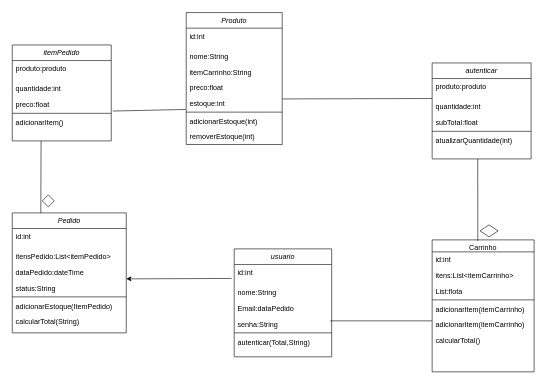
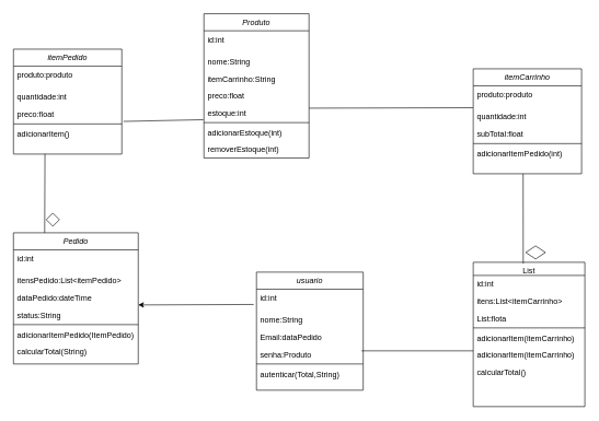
  <mxCell id="0" />
  <mxCell id="1" parent="0" />
  <mxCell id="2" value="Produto" style="swimlane;fontStyle=2;align=center;verticalAlign=top;childLayout=stackLayout;horizontal=1;startSize=26;horizontalStack=0;resizeParent=1;resizeLast=0;collapsible=1;marginBottom=0;rounded=0;shadow=0;strokeWidth=1;" parent="1" vertex="1"><mxGeometry x="310" y="20" width="160" height="220" as="geometry"><mxRectangle x="230" y="140" width="160" height="26" as="alternateBounds" /></mxGeometry></mxCell>
  <mxCell id="3" value="id:int" style="text;align=left;verticalAlign=top;spacingLeft=4;spacingRight=4;overflow=hidden;rotatable=0;points=[[0,0.5],[1,0.5]];portConstraint=eastwest;rounded=0;shadow=0;html=0;" parent="2" vertex="1"><mxGeometry y="26" width="160" height="34" as="geometry" /></mxCell>
  <mxCell id="4" value="nome:String" style="text;align=left;verticalAlign=top;spacingLeft=4;spacingRight=4;overflow=hidden;rotatable=0;points=[[0,0.5],[1,0.5]];portConstraint=eastwest;rounded=0;shadow=0;html=0;" parent="2" vertex="1"><mxGeometry y="60" width="160" height="26" as="geometry" /></mxCell>
  <mxCell id="5" value="itemCarrinho:String" style="text;align=left;verticalAlign=top;spacingLeft=4;spacingRight=4;overflow=hidden;rotatable=0;points=[[0,0.5],[1,0.5]];portConstraint=eastwest;rounded=0;shadow=0;html=0;" vertex="1" parent="2"><mxGeometry y="86" width="160" height="26" as="geometry" /></mxCell>
  <mxCell id="6" value="preco:float" style="text;align=left;verticalAlign=top;spacingLeft=4;spacingRight=4;overflow=hidden;rotatable=0;points=[[0,0.5],[1,0.5]];portConstraint=eastwest;rounded=0;shadow=0;html=0;" vertex="1" parent="2"><mxGeometry y="112" width="160" height="26" as="geometry" /></mxCell>
  <mxCell id="7" value="estoque:int" style="text;align=left;verticalAlign=top;spacingLeft=4;spacingRight=4;overflow=hidden;rotatable=0;points=[[0,0.5],[1,0.5]];portConstraint=eastwest;rounded=0;shadow=0;html=0;" vertex="1" parent="2"><mxGeometry y="138" width="160" height="26" as="geometry" /></mxCell>
  <mxCell id="8" value="" style="line;html=1;strokeWidth=1;align=left;verticalAlign=middle;spacingTop=-1;spacingLeft=3;spacingRight=3;rotatable=0;labelPosition=right;points=[];portConstraint=eastwest;" vertex="1" parent="2"><mxGeometry y="164" width="160" height="4" as="geometry" /></mxCell>
  <mxCell id="9" value="adicionarEstoque(int)" style="text;align=left;verticalAlign=top;spacingLeft=4;spacingRight=4;overflow=hidden;rotatable=0;points=[[0,0.5],[1,0.5]];portConstraint=eastwest;rounded=0;shadow=0;html=0;" vertex="1" parent="2"><mxGeometry y="168" width="160" height="26" as="geometry" /></mxCell>
  <mxCell id="10" value="removerEstoque(int)" style="text;align=left;verticalAlign=top;spacingLeft=4;spacingRight=4;overflow=hidden;rotatable=0;points=[[0,0.5],[1,0.5]];portConstraint=eastwest;rounded=0;shadow=0;html=0;" vertex="1" parent="2"><mxGeometry y="194" width="160" height="26" as="geometry" /></mxCell>
- <mxCell id="11" value="Carrinho" style="swimlane;fontStyle=0;align=center;verticalAlign=top;childLayout=stackLayout;horizontal=1;startSize=20;horizontalStack=0;resizeParent=1;resizeLast=0;collapsible=1;marginBottom=0;rounded=0;shadow=0;strokeWidth=1;" parent="1" vertex="1"><mxGeometry x="720" y="399" width="170" height="220" as="geometry"><mxRectangle x="130" y="380" width="160" height="26" as="alternateBounds" /></mxGeometry></mxCell>
+ <mxCell id="11" value="List" style="swimlane;fontStyle=0;align=center;verticalAlign=top;childLayout=stackLayout;horizontal=1;startSize=20;horizontalStack=0;resizeParent=1;resizeLast=0;collapsible=1;marginBottom=0;rounded=0;shadow=0;strokeWidth=1;" parent="1" vertex="1"><mxGeometry x="720" y="399" width="170" height="220" as="geometry"><mxRectangle x="130" y="380" width="160" height="26" as="alternateBounds" /></mxGeometry></mxCell>
  <mxCell id="12" value="id:int" style="text;align=left;verticalAlign=top;spacingLeft=4;spacingRight=4;overflow=hidden;rotatable=0;points=[[0,0.5],[1,0.5]];portConstraint=eastwest;" parent="11" vertex="1"><mxGeometry y="20" width="170" height="26" as="geometry" /></mxCell>
  <mxCell id="13" value="itens:List&lt;itemCarrinho&gt;" style="text;align=left;verticalAlign=top;spacingLeft=4;spacingRight=4;overflow=hidden;rotatable=0;points=[[0,0.5],[1,0.5]];portConstraint=eastwest;rounded=0;shadow=0;html=0;" parent="11" vertex="1"><mxGeometry y="46" width="170" height="26" as="geometry" /></mxCell>
  <mxCell id="14" value="List:flota" style="text;align=left;verticalAlign=top;spacingLeft=4;spacingRight=4;overflow=hidden;rotatable=0;points=[[0,0.5],[1,0.5]];portConstraint=eastwest;rounded=0;shadow=0;html=0;" vertex="1" parent="11"><mxGeometry y="72" width="170" height="26" as="geometry" /></mxCell>
  <mxCell id="15" value="" style="line;html=1;strokeWidth=1;align=left;verticalAlign=middle;spacingTop=-1;spacingLeft=3;spacingRight=3;rotatable=0;labelPosition=right;points=[];portConstraint=eastwest;" vertex="1" parent="11"><mxGeometry y="98" width="170" height="4" as="geometry" /></mxCell>
  <mxCell id="16" value="adicionarItem(itemCarrinho)" style="text;align=left;verticalAlign=top;spacingLeft=4;spacingRight=4;overflow=hidden;rotatable=0;points=[[0,0.5],[1,0.5]];portConstraint=eastwest;rounded=0;shadow=0;html=0;" vertex="1" parent="11"><mxGeometry y="102" width="170" height="26" as="geometry" /></mxCell>
  <mxCell id="17" value="adicionarItem(itemCarrinho)" style="text;align=left;verticalAlign=top;spacingLeft=4;spacingRight=4;overflow=hidden;rotatable=0;points=[[0,0.5],[1,0.5]];portConstraint=eastwest;rounded=0;shadow=0;html=0;" vertex="1" parent="11"><mxGeometry y="128" width="170" height="26" as="geometry" /></mxCell>
  <mxCell id="18" value="calcularTotal()" style="text;align=left;verticalAlign=top;spacingLeft=4;spacingRight=4;overflow=hidden;rotatable=0;points=[[0,0.5],[1,0.5]];portConstraint=eastwest;rounded=0;shadow=0;html=0;" vertex="1" parent="11"><mxGeometry y="154" width="170" height="26" as="geometry" /></mxCell>
- <mxCell id="19" value="autenticar" style="swimlane;fontStyle=2;align=center;verticalAlign=top;childLayout=stackLayout;horizontal=1;startSize=26;horizontalStack=0;resizeParent=1;resizeLast=0;collapsible=1;marginBottom=0;rounded=0;shadow=0;strokeWidth=1;" vertex="1" parent="1"><mxGeometry x="720" y="104" width="165" height="160" as="geometry"><mxRectangle x="230" y="140" width="160" height="26" as="alternateBounds" /></mxGeometry></mxCell>
+ <mxCell id="19" value="itemCarrinho" style="swimlane;fontStyle=2;align=center;verticalAlign=top;childLayout=stackLayout;horizontal=1;startSize=26;horizontalStack=0;resizeParent=1;resizeLast=0;collapsible=1;marginBottom=0;rounded=0;shadow=0;strokeWidth=1;" vertex="1" parent="1"><mxGeometry x="720" y="104" width="165" height="160" as="geometry"><mxRectangle x="230" y="140" width="160" height="26" as="alternateBounds" /></mxGeometry></mxCell>
  <mxCell id="20" value="produto:produto" style="text;align=left;verticalAlign=top;spacingLeft=4;spacingRight=4;overflow=hidden;rotatable=0;points=[[0,0.5],[1,0.5]];portConstraint=eastwest;rounded=0;shadow=0;html=0;" vertex="1" parent="19"><mxGeometry y="26" width="165" height="34" as="geometry" /></mxCell>
  <mxCell id="21" value="quantidade:int" style="text;align=left;verticalAlign=top;spacingLeft=4;spacingRight=4;overflow=hidden;rotatable=0;points=[[0,0.5],[1,0.5]];portConstraint=eastwest;rounded=0;shadow=0;html=0;" vertex="1" parent="19"><mxGeometry y="60" width="165" height="26" as="geometry" /></mxCell>
  <mxCell id="22" value="subTotal:float" style="text;align=left;verticalAlign=top;spacingLeft=4;spacingRight=4;overflow=hidden;rotatable=0;points=[[0,0.5],[1,0.5]];portConstraint=eastwest;rounded=0;shadow=0;html=0;" vertex="1" parent="19"><mxGeometry y="86" width="165" height="26" as="geometry" /></mxCell>
  <mxCell id="23" value="" style="line;html=1;strokeWidth=1;align=left;verticalAlign=middle;spacingTop=-1;spacingLeft=3;spacingRight=3;rotatable=0;labelPosition=right;points=[];portConstraint=eastwest;" vertex="1" parent="19"><mxGeometry y="112" width="165" height="4" as="geometry" /></mxCell>
- <mxCell id="24" value="atualizarQuantidade(int)" style="text;align=left;verticalAlign=top;spacingLeft=4;spacingRight=4;overflow=hidden;rotatable=0;points=[[0,0.5],[1,0.5]];portConstraint=eastwest;rounded=0;shadow=0;html=0;" vertex="1" parent="19"><mxGeometry y="116" width="165" height="26" as="geometry" /></mxCell>
+ <mxCell id="24" value="adicionarItemPedido(int)" style="text;align=left;verticalAlign=top;spacingLeft=4;spacingRight=4;overflow=hidden;rotatable=0;points=[[0,0.5],[1,0.5]];portConstraint=eastwest;rounded=0;shadow=0;html=0;" vertex="1" parent="19"><mxGeometry y="116" width="165" height="26" as="geometry" /></mxCell>
  <mxCell id="25" value="Pedido" style="swimlane;fontStyle=2;align=center;verticalAlign=top;childLayout=stackLayout;horizontal=1;startSize=26;horizontalStack=0;resizeParent=1;resizeLast=0;collapsible=1;marginBottom=0;rounded=0;shadow=0;strokeWidth=1;" vertex="1" parent="1"><mxGeometry x="20" y="354" width="190" height="200" as="geometry"><mxRectangle x="230" y="140" width="160" height="26" as="alternateBounds" /></mxGeometry></mxCell>
  <mxCell id="26" value="id:int" style="text;align=left;verticalAlign=top;spacingLeft=4;spacingRight=4;overflow=hidden;rotatable=0;points=[[0,0.5],[1,0.5]];portConstraint=eastwest;rounded=0;shadow=0;html=0;" vertex="1" parent="25"><mxGeometry y="26" width="190" height="34" as="geometry" /></mxCell>
  <mxCell id="27" value="itensPedido:List&lt;itemPedido&gt;" style="text;align=left;verticalAlign=top;spacingLeft=4;spacingRight=4;overflow=hidden;rotatable=0;points=[[0,0.5],[1,0.5]];portConstraint=eastwest;rounded=0;shadow=0;html=0;" vertex="1" parent="25"><mxGeometry y="60" width="190" height="26" as="geometry" /></mxCell>
  <mxCell id="28" value="dataPedido:dateTime" style="text;align=left;verticalAlign=top;spacingLeft=4;spacingRight=4;overflow=hidden;rotatable=0;points=[[0,0.5],[1,0.5]];portConstraint=eastwest;rounded=0;shadow=0;html=0;" vertex="1" parent="25"><mxGeometry y="86" width="190" height="26" as="geometry" /></mxCell>
  <mxCell id="29" value="status:String" style="text;align=left;verticalAlign=top;spacingLeft=4;spacingRight=4;overflow=hidden;rotatable=0;points=[[0,0.5],[1,0.5]];portConstraint=eastwest;rounded=0;shadow=0;html=0;" vertex="1" parent="25"><mxGeometry y="112" width="190" height="26" as="geometry" /></mxCell>
  <mxCell id="30" value="" style="line;html=1;strokeWidth=1;align=left;verticalAlign=middle;spacingTop=-1;spacingLeft=3;spacingRight=3;rotatable=0;labelPosition=right;points=[];portConstraint=eastwest;" vertex="1" parent="25"><mxGeometry y="138" width="190" height="4" as="geometry" /></mxCell>
- <mxCell id="31" value="adicionarEstoque(ItemPedido)" style="text;align=left;verticalAlign=top;spacingLeft=4;spacingRight=4;overflow=hidden;rotatable=0;points=[[0,0.5],[1,0.5]];portConstraint=eastwest;rounded=0;shadow=0;html=0;" vertex="1" parent="25"><mxGeometry y="142" width="190" height="26" as="geometry" /></mxCell>
+ <mxCell id="31" value="adicionarItemPedido(ItemPedido)" style="text;align=left;verticalAlign=top;spacingLeft=4;spacingRight=4;overflow=hidden;rotatable=0;points=[[0,0.5],[1,0.5]];portConstraint=eastwest;rounded=0;shadow=0;html=0;" vertex="1" parent="25"><mxGeometry y="142" width="190" height="26" as="geometry" /></mxCell>
  <mxCell id="32" value="calcularTotal(String)" style="text;align=left;verticalAlign=top;spacingLeft=4;spacingRight=4;overflow=hidden;rotatable=0;points=[[0,0.5],[1,0.5]];portConstraint=eastwest;rounded=0;shadow=0;html=0;" vertex="1" parent="25"><mxGeometry y="168" width="190" height="26" as="geometry" /></mxCell>
  <mxCell id="33" value="itemPedido" style="swimlane;fontStyle=2;align=center;verticalAlign=top;childLayout=stackLayout;horizontal=1;startSize=26;horizontalStack=0;resizeParent=1;resizeLast=0;collapsible=1;marginBottom=0;rounded=0;shadow=0;strokeWidth=1;" vertex="1" parent="1"><mxGeometry x="20" y="74" width="165" height="160" as="geometry"><mxRectangle x="230" y="140" width="160" height="26" as="alternateBounds" /></mxGeometry></mxCell>
  <mxCell id="34" value="produto:produto" style="text;align=left;verticalAlign=top;spacingLeft=4;spacingRight=4;overflow=hidden;rotatable=0;points=[[0,0.5],[1,0.5]];portConstraint=eastwest;rounded=0;shadow=0;html=0;" vertex="1" parent="33"><mxGeometry y="26" width="165" height="34" as="geometry" /></mxCell>
  <mxCell id="35" value="quantidade:int" style="text;align=left;verticalAlign=top;spacingLeft=4;spacingRight=4;overflow=hidden;rotatable=0;points=[[0,0.5],[1,0.5]];portConstraint=eastwest;rounded=0;shadow=0;html=0;" vertex="1" parent="33"><mxGeometry y="60" width="165" height="26" as="geometry" /></mxCell>
  <mxCell id="36" value="preco:float" style="text;align=left;verticalAlign=top;spacingLeft=4;spacingRight=4;overflow=hidden;rotatable=0;points=[[0,0.5],[1,0.5]];portConstraint=eastwest;rounded=0;shadow=0;html=0;" vertex="1" parent="33"><mxGeometry y="86" width="165" height="26" as="geometry" /></mxCell>
  <mxCell id="37" value="" style="line;html=1;strokeWidth=1;align=left;verticalAlign=middle;spacingTop=-1;spacingLeft=3;spacingRight=3;rotatable=0;labelPosition=right;points=[];portConstraint=eastwest;" vertex="1" parent="33"><mxGeometry y="112" width="165" height="4" as="geometry" /></mxCell>
  <mxCell id="38" value="adicionarItem()" style="text;align=left;verticalAlign=top;spacingLeft=4;spacingRight=4;overflow=hidden;rotatable=0;points=[[0,0.5],[1,0.5]];portConstraint=eastwest;rounded=0;shadow=0;html=0;" vertex="1" parent="33"><mxGeometry y="116" width="165" height="26" as="geometry" /></mxCell>
  <mxCell id="39" value="usuario" style="swimlane;fontStyle=2;align=center;verticalAlign=top;childLayout=stackLayout;horizontal=1;startSize=26;horizontalStack=0;resizeParent=1;resizeLast=0;collapsible=1;marginBottom=0;rounded=0;shadow=0;strokeWidth=1;" vertex="1" parent="1"><mxGeometry x="390" y="414" width="162.5" height="180" as="geometry"><mxRectangle x="230" y="140" width="160" height="26" as="alternateBounds" /></mxGeometry></mxCell>
  <mxCell id="40" value="id:int" style="text;align=left;verticalAlign=top;spacingLeft=4;spacingRight=4;overflow=hidden;rotatable=0;points=[[0,0.5],[1,0.5]];portConstraint=eastwest;rounded=0;shadow=0;html=0;" vertex="1" parent="39"><mxGeometry y="26" width="162.5" height="34" as="geometry" /></mxCell>
  <mxCell id="41" value="nome:String" style="text;align=left;verticalAlign=top;spacingLeft=4;spacingRight=4;overflow=hidden;rotatable=0;points=[[0,0.5],[1,0.5]];portConstraint=eastwest;rounded=0;shadow=0;html=0;" vertex="1" parent="39"><mxGeometry y="60" width="162.5" height="26" as="geometry" /></mxCell>
  <mxCell id="42" value="Email:dataPedido" style="text;align=left;verticalAlign=top;spacingLeft=4;spacingRight=4;overflow=hidden;rotatable=0;points=[[0,0.5],[1,0.5]];portConstraint=eastwest;rounded=0;shadow=0;html=0;" vertex="1" parent="39"><mxGeometry y="86" width="162.5" height="26" as="geometry" /></mxCell>
- <mxCell id="43" value="senha:String" style="text;align=left;verticalAlign=top;spacingLeft=4;spacingRight=4;overflow=hidden;rotatable=0;points=[[0,0.5],[1,0.5]];portConstraint=eastwest;rounded=0;shadow=0;html=0;" vertex="1" parent="39"><mxGeometry y="112" width="162.5" height="26" as="geometry" /></mxCell>
+ <mxCell id="43" value="senha:Produto" style="text;align=left;verticalAlign=top;spacingLeft=4;spacingRight=4;overflow=hidden;rotatable=0;points=[[0,0.5],[1,0.5]];portConstraint=eastwest;rounded=0;shadow=0;html=0;" vertex="1" parent="39"><mxGeometry y="112" width="162.5" height="26" as="geometry" /></mxCell>
  <mxCell id="44" value="" style="line;html=1;strokeWidth=1;align=left;verticalAlign=middle;spacingTop=-1;spacingLeft=3;spacingRight=3;rotatable=0;labelPosition=right;points=[];portConstraint=eastwest;" vertex="1" parent="39"><mxGeometry y="138" width="162.5" height="4" as="geometry" /></mxCell>
  <mxCell id="45" value="autenticar(Total,String)" style="text;align=left;verticalAlign=top;spacingLeft=4;spacingRight=4;overflow=hidden;rotatable=0;points=[[0,0.5],[1,0.5]];portConstraint=eastwest;rounded=0;shadow=0;html=0;" vertex="1" parent="39"><mxGeometry y="142" width="162.5" height="26" as="geometry" /></mxCell>
  <mxCell id="46" value="" style="endArrow=none;html=1;rounded=0;entryX=-0.002;entryY=-0.027;entryDx=0;entryDy=0;entryPerimeter=0;" edge="1" parent="1" target="21"><mxGeometry width="50" height="50" relative="1" as="geometry"><mxPoint x="470" y="164" as="sourcePoint" /><mxPoint x="566" y="164" as="targetPoint" /></mxGeometry></mxCell>
  <mxCell id="47" value="" style="endArrow=none;html=1;rounded=0;entryX=0.25;entryY=0;entryDx=0;entryDy=0;" edge="1" parent="1" target="25"><mxGeometry width="50" height="50" relative="1" as="geometry"><mxPoint x="68" y="234" as="sourcePoint" /><mxPoint x="163" y="274" as="targetPoint" /></mxGeometry></mxCell>
  <mxCell id="48" value="" style="endArrow=none;html=1;rounded=0;entryX=0.448;entryY=0.008;entryDx=0;entryDy=0;entryPerimeter=0;" edge="1" parent="1" target="11"><mxGeometry width="50" height="50" relative="1" as="geometry"><mxPoint x="796" y="264" as="sourcePoint" /><mxPoint x="895.5" y="336.22" as="targetPoint" /></mxGeometry></mxCell>
  <mxCell id="49" value="" style="rhombus;whiteSpace=wrap;html=1;" vertex="1" parent="1"><mxGeometry x="800" y="374" width="30" height="20" as="geometry" /></mxCell>
  <mxCell id="50" value="" style="rhombus;whiteSpace=wrap;html=1;" vertex="1" parent="1"><mxGeometry x="70" y="324" width="20" height="20" as="geometry" /></mxCell>
  <mxCell id="51" value="" style="endArrow=none;html=1;rounded=0;entryX=-0.002;entryY=-0.027;entryDx=0;entryDy=0;entryPerimeter=0;" edge="1" parent="1"><mxGeometry width="50" height="50" relative="1" as="geometry"><mxPoint x="550" y="534" as="sourcePoint" /><mxPoint x="720" y="534" as="targetPoint" /></mxGeometry></mxCell>
  <mxCell id="52" value="" style="endArrow=none;html=1;rounded=0;entryX=-0.005;entryY=0.906;entryDx=0;entryDy=0;entryPerimeter=0;exitX=1.015;exitY=0.93;exitDx=0;exitDy=0;exitPerimeter=0;" edge="1" parent="1" source="36" target="7"><mxGeometry width="50" height="50" relative="1" as="geometry"><mxPoint x="180" y="184" as="sourcePoint" /><mxPoint x="300" y="184" as="targetPoint" /></mxGeometry></mxCell>
  <mxCell id="53" value="" style="endArrow=classic;html=1;rounded=0;exitX=-0.026;exitY=0.685;exitDx=0;exitDy=0;exitPerimeter=0;" edge="1" parent="1" source="40"><mxGeometry width="50" height="50" relative="1" as="geometry"><mxPoint x="360" y="464" as="sourcePoint" /><mxPoint x="210" y="464" as="targetPoint" /></mxGeometry></mxCell>
